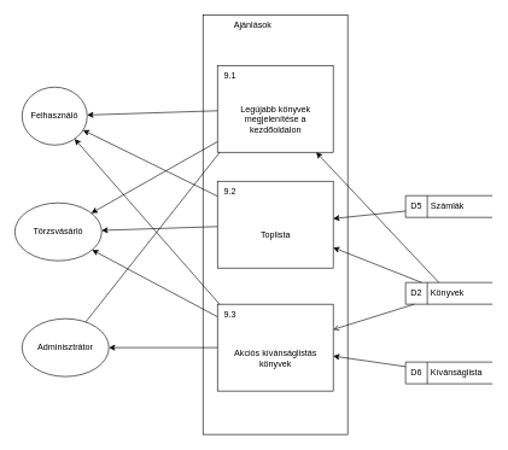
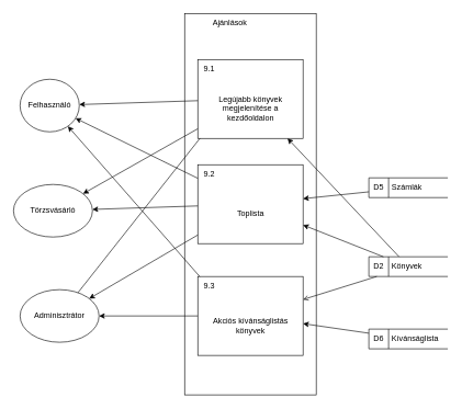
  <mxCell id="0" />
  <mxCell id="1" parent="0" />
  <mxCell id="2" value="" style="html=1;dashed=0;whitespace=wrap;shape=mxgraph.dfd.process;align=center;container=1;collapsible=0;spacingTop=30;" vertex="1" parent="1"><mxGeometry x="280" y="20" width="200" height="580" as="geometry" /></mxCell>
  <mxCell id="3" value="Ajánlások" style="text;html=1;strokeColor=none;fillColor=none;align=left;verticalAlign=middle;whiteSpace=wrap;rounded=0;movable=0;resizable=0;connectable=0;allowArrows=0;rotatable=0;cloneable=0;deletable=0;spacingLeft=6;autosize=1;resizeWidth=0;" vertex="1" parent="2"><mxGeometry x="35" width="80" height="30" as="geometry" /></mxCell>
  <mxCell id="4" value="Legújabb könyvek&lt;br&gt;megjelenítése a&lt;br&gt;kezdőoldalon" style="html=1;dashed=0;whitespace=wrap;shape=mxgraph.dfd.process2;align=center;container=1;collapsible=0;spacingTop=30;" vertex="1" parent="2"><mxGeometry x="20" y="70" width="160" height="120" as="geometry" /></mxCell>
  <mxCell id="5" value="9.1" style="text;html=1;strokeColor=none;fillColor=none;align=center;verticalAlign=middle;whiteSpace=wrap;rounded=0;connectable=0;allowArrows=0;editable=1;movable=0;resizable=0;rotatable=0;deletable=0;locked=0;cloneable=0;" vertex="1" parent="4"><mxGeometry width="35" height="30" as="geometry" /></mxCell>
  <mxCell id="6" value="" style="text;strokeColor=none;fillColor=none;align=left;verticalAlign=middle;whiteSpace=wrap;rounded=0;autosize=1;connectable=0;allowArrows=0;movable=0;resizable=0;rotatable=0;deletable=0;cloneable=0;spacingLeft=6;fontStyle=0;html=1;" vertex="1" parent="4"><mxGeometry x="35" y="-5" width="50" height="40" as="geometry" /></mxCell>
  <mxCell id="7" value="Toplista" style="html=1;dashed=0;whitespace=wrap;shape=mxgraph.dfd.process2;align=center;container=1;collapsible=0;spacingTop=30;" vertex="1" parent="2"><mxGeometry x="20" y="230" width="160" height="120" as="geometry" /></mxCell>
  <mxCell id="8" value="9.2" style="text;html=1;strokeColor=none;fillColor=none;align=center;verticalAlign=middle;whiteSpace=wrap;rounded=0;connectable=0;allowArrows=0;editable=1;movable=0;resizable=0;rotatable=0;deletable=0;locked=0;cloneable=0;" vertex="1" parent="7"><mxGeometry width="35" height="30" as="geometry" /></mxCell>
  <mxCell id="9" value="" style="text;strokeColor=none;fillColor=none;align=left;verticalAlign=middle;whiteSpace=wrap;rounded=0;autosize=1;connectable=0;allowArrows=0;movable=0;resizable=0;rotatable=0;deletable=0;cloneable=0;spacingLeft=6;fontStyle=0;html=1;" vertex="1" parent="7"><mxGeometry x="35" y="-5" width="50" height="40" as="geometry" /></mxCell>
  <mxCell id="10" value="Akciós kívánságlistás&lt;br&gt;könyvek" style="html=1;dashed=0;whitespace=wrap;shape=mxgraph.dfd.process2;align=center;container=1;collapsible=0;spacingTop=30;" vertex="1" parent="2"><mxGeometry x="20" y="400" width="160" height="120" as="geometry" /></mxCell>
  <mxCell id="11" value="9.3" style="text;html=1;strokeColor=none;fillColor=none;align=center;verticalAlign=middle;whiteSpace=wrap;rounded=0;connectable=0;allowArrows=0;editable=1;movable=0;resizable=0;rotatable=0;deletable=0;locked=0;cloneable=0;" vertex="1" parent="10"><mxGeometry width="35" height="30" as="geometry" /></mxCell>
  <mxCell id="12" value="" style="text;strokeColor=none;fillColor=none;align=left;verticalAlign=middle;whiteSpace=wrap;rounded=0;autosize=1;connectable=0;allowArrows=0;movable=0;resizable=0;rotatable=0;deletable=0;cloneable=0;spacingLeft=6;fontStyle=0;html=1;" vertex="1" parent="10"><mxGeometry x="35" y="-5" width="50" height="40" as="geometry" /></mxCell>
  <mxCell id="13" value="Adminisztrátor" style="ellipse;whiteSpace=wrap;html=1;" vertex="1" parent="1"><mxGeometry x="30" y="440" width="120" height="80" as="geometry" /></mxCell>
  <mxCell id="14" value="Törzsvásárló" style="ellipse;whiteSpace=wrap;html=1;" vertex="1" parent="1"><mxGeometry x="20" y="280" width="120" height="80" as="geometry" /></mxCell>
  <mxCell id="15" value="Felhasználó" style="ellipse;whiteSpace=wrap;html=1;" vertex="1" parent="1"><mxGeometry x="30" y="120" width="90" height="80" as="geometry" /></mxCell>
  <mxCell id="16" value="" style="endArrow=classic;html=1;rounded=0;verticalAlign=bottom;" edge="1" parent="1" source="4" target="15"><mxGeometry width="50" height="50" relative="1" as="geometry"><mxPoint x="140" y="320" as="sourcePoint" /><mxPoint x="260" y="320" as="targetPoint" /></mxGeometry></mxCell>
  <mxCell id="17" value="" style="endArrow=classic;html=1;rounded=0;verticalAlign=bottom;" edge="1" parent="1" source="7" target="15"><mxGeometry width="50" height="50" relative="1" as="geometry"><mxPoint x="310" y="164" as="sourcePoint" /><mxPoint x="250" y="167" as="targetPoint" /></mxGeometry></mxCell>
  <mxCell id="18" value="" style="endArrow=classic;html=1;rounded=0;verticalAlign=bottom;exitX=0.019;exitY=0.001;exitDx=0;exitDy=0;exitPerimeter=0;" edge="1" parent="1" source="10" target="15"><mxGeometry width="50" height="50" relative="1" as="geometry"><mxPoint x="320" y="174" as="sourcePoint" /><mxPoint x="260" y="177" as="targetPoint" /><Array as="points" /></mxGeometry></mxCell>
  <mxCell id="19" value="" style="endArrow=classic;html=1;rounded=0;verticalAlign=bottom;" edge="1" parent="1" source="7" target="14"><mxGeometry width="50" height="50" relative="1" as="geometry"><mxPoint x="330" y="184" as="sourcePoint" /><mxPoint x="270" y="187" as="targetPoint" /></mxGeometry></mxCell>
  <mxCell id="20" value="" style="endArrow=classic;html=1;rounded=0;verticalAlign=bottom;" edge="1" parent="1" source="4" target="14"><mxGeometry width="50" height="50" relative="1" as="geometry"><mxPoint x="340" y="194" as="sourcePoint" /><mxPoint x="280" y="197" as="targetPoint" /></mxGeometry></mxCell>
  <mxCell id="21" value="" style="endArrow=none;html=1;rounded=0;verticalAlign=bottom;exitX=0.022;exitY=0.997;exitDx=0;exitDy=0;exitPerimeter=0;" edge="1" parent="1" source="4" target="13"><mxGeometry width="50" height="50" relative="1" as="geometry"><mxPoint x="350" y="204" as="sourcePoint" /><mxPoint x="290" y="207" as="targetPoint" /><Array as="points" /></mxGeometry></mxCell>
- <mxCell id="22" value="" style="endArrow=classic;html=1;rounded=0;verticalAlign=bottom;" edge="1" parent="1" source="10" target="14"><mxGeometry width="50" height="50" relative="1" as="geometry"><mxPoint x="360" y="214" as="sourcePoint" /><mxPoint x="300" y="217" as="targetPoint" /></mxGeometry></mxCell>
+ <mxCell id="23" value="" style="endArrow=classic;html=1;rounded=0;verticalAlign=bottom;" edge="1" parent="1" source="7" target="13"><mxGeometry width="50" height="50" relative="1" as="geometry"><mxPoint x="370" y="224" as="sourcePoint" /><mxPoint x="310" y="227" as="targetPoint" /></mxGeometry></mxCell>
  <mxCell id="24" value="" style="endArrow=classic;html=1;rounded=0;verticalAlign=bottom;" edge="1" parent="1" source="10" target="13"><mxGeometry width="50" height="50" relative="1" as="geometry"><mxPoint x="380" y="234" as="sourcePoint" /><mxPoint x="320" y="237" as="targetPoint" /></mxGeometry></mxCell>
  <mxCell id="25" value="Kívánságlista" style="html=1;dashed=0;whitespace=wrap;shape=mxgraph.dfd.dataStoreID;align=left;spacingLeft=33;container=1;collapsible=0;autosize=0;" vertex="1" parent="1"><mxGeometry x="560" y="500" width="120" height="30" as="geometry" /></mxCell>
  <mxCell id="26" value="D6" style="text;html=1;strokeColor=none;fillColor=none;align=center;verticalAlign=middle;whiteSpace=wrap;rounded=0;movable=0;resizable=0;rotatable=0;cloneable=0;deletable=0;allowArrows=0;connectable=0;" vertex="1" parent="25"><mxGeometry width="30" height="30" as="geometry" /></mxCell>
  <mxCell id="27" value="" style="endArrow=classic;html=1;rounded=0;verticalAlign=bottom;" edge="1" parent="1" source="25" target="10"><mxGeometry width="50" height="50" relative="1" as="geometry"><mxPoint x="390" y="244" as="sourcePoint" /><mxPoint x="330" y="247" as="targetPoint" /></mxGeometry></mxCell>
  <mxCell id="28" value="Könyvek" style="html=1;dashed=0;whitespace=wrap;shape=mxgraph.dfd.dataStoreID;align=left;spacingLeft=33;container=1;collapsible=0;autosize=0;" vertex="1" parent="1"><mxGeometry x="560" y="390" width="120" height="30" as="geometry" /></mxCell>
  <mxCell id="29" value="D2" style="text;html=1;strokeColor=none;fillColor=none;align=center;verticalAlign=middle;whiteSpace=wrap;rounded=0;movable=0;resizable=0;rotatable=0;cloneable=0;deletable=0;allowArrows=0;connectable=0;" vertex="1" parent="28"><mxGeometry width="30" height="30" as="geometry" /></mxCell>
  <mxCell id="30" value="" style="endArrow=open;html=1;rounded=0;verticalAlign=bottom;" edge="1" parent="1" source="28" target="10"><mxGeometry width="50" height="50" relative="1" as="geometry"><mxPoint x="400" y="254" as="sourcePoint" /><mxPoint x="340" y="257" as="targetPoint" /></mxGeometry></mxCell>
  <mxCell id="31" value="Számlák" style="html=1;dashed=0;whitespace=wrap;shape=mxgraph.dfd.dataStoreID;align=left;spacingLeft=33;container=1;collapsible=0;autosize=0;" vertex="1" parent="1"><mxGeometry x="560" y="270" width="120" height="30" as="geometry" /></mxCell>
  <mxCell id="32" value="D5" style="text;html=1;strokeColor=none;fillColor=none;align=center;verticalAlign=middle;whiteSpace=wrap;rounded=0;movable=0;resizable=0;rotatable=0;cloneable=0;deletable=0;allowArrows=0;connectable=0;" vertex="1" parent="31"><mxGeometry width="30" height="30" as="geometry" /></mxCell>
  <mxCell id="33" value="" style="endArrow=classic;html=1;rounded=0;verticalAlign=bottom;" edge="1" parent="1" source="31" target="7"><mxGeometry width="50" height="50" relative="1" as="geometry"><mxPoint x="420" y="274" as="sourcePoint" /><mxPoint x="360" y="277" as="targetPoint" /></mxGeometry></mxCell>
  <mxCell id="34" value="" style="endArrow=classic;html=1;rounded=0;verticalAlign=bottom;" edge="1" parent="1" source="28" target="7"><mxGeometry width="50" height="50" relative="1" as="geometry"><mxPoint x="430" y="284" as="sourcePoint" /><mxPoint x="370" y="287" as="targetPoint" /></mxGeometry></mxCell>
  <mxCell id="35" value="" style="endArrow=classic;html=1;rounded=0;verticalAlign=bottom;" edge="1" parent="1" source="28" target="4"><mxGeometry width="50" height="50" relative="1" as="geometry"><mxPoint x="566" y="390" as="sourcePoint" /><mxPoint x="470" y="352" as="targetPoint" /></mxGeometry></mxCell>
